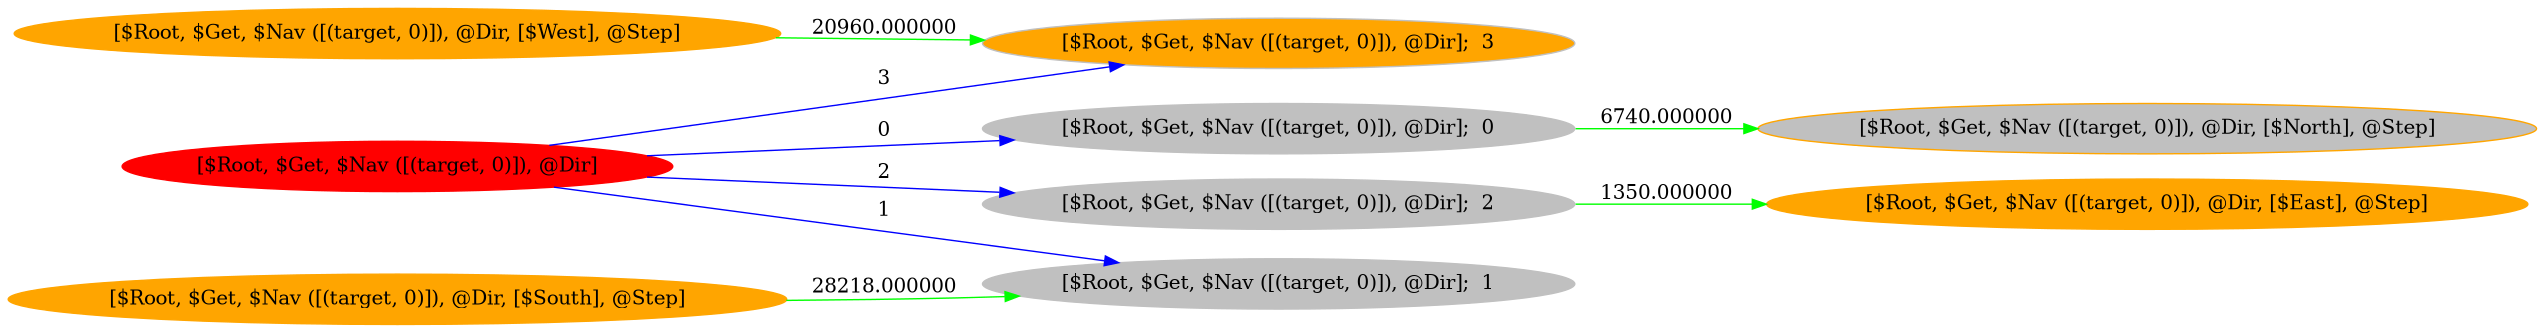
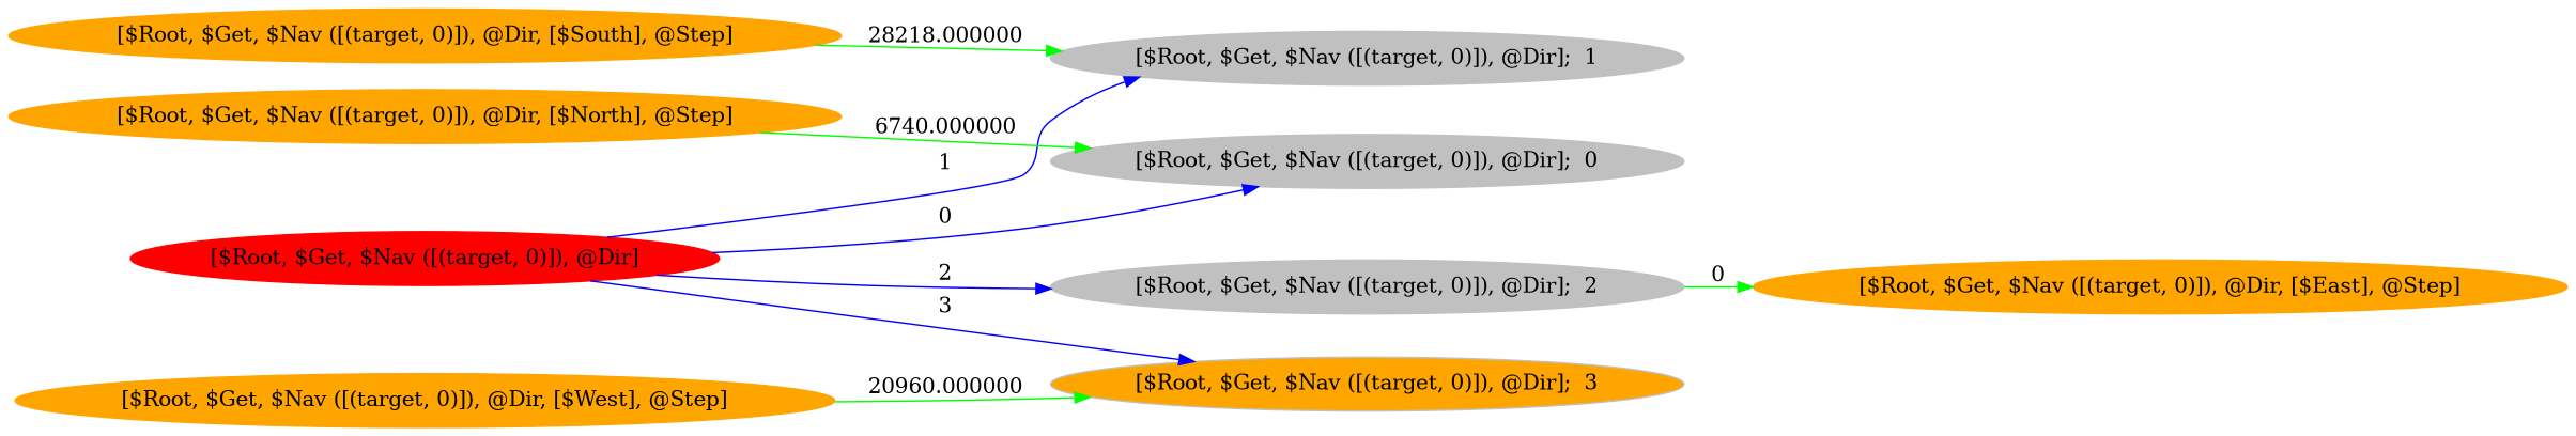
  digraph {
    rankdir=LR
    node [color=gray style=filled]
    edge [color=blue]
    n1 [color=red label="[$Root, $Get, $Nav ([(target, 0)]), @Dir]"]
    n2 [label="[$Root, $Get, $Nav ([(target, 0)]), @Dir];  0"]
    n3 [label="[$Root, $Get, $Nav ([(target, 0)]), @Dir];  1"]
    n4 [label="[$Root, $Get, $Nav ([(target, 0)]), @Dir];  2"]
    n5 [fillcolor=orange label="[$Root, $Get, $Nav ([(target, 0)]), @Dir];  3"]
-   n6 [color=orange label="[$Root, $Get, $Nav ([(target, 0)]), @Dir, [$North], @Step]" fillcolor=gray]
+   n6 [color=orange label="[$Root, $Get, $Nav ([(target, 0)]), @Dir, [$North], @Step]"]
    n7 [color=orange label="[$Root, $Get, $Nav ([(target, 0)]), @Dir, [$East], @Step]"]
    n8 [color=orange label="[$Root, $Get, $Nav ([(target, 0)]), @Dir, [$South], @Step]"]
    n9 [color=orange label="[$Root, $Get, $Nav ([(target, 0)]), @Dir, [$West], @Step]"]
    n1 -> n2 [label=0]
    n1 -> n3 [label=1]
    n1 -> n4 [label=2]
    n1 -> n5 [label=3]
-   n2 -> n6 [color=green label=6740.000000]
-   n4 -> n7 [color=green label=1350.000000]
+   n6 -> n2 [color=green label=6740.000000]
+   n4 -> n7 [color=green label=0]
    n8 -> n3 [color=green label=28218.000000]
    n9 -> n5 [color=green label=20960.000000]
  }
